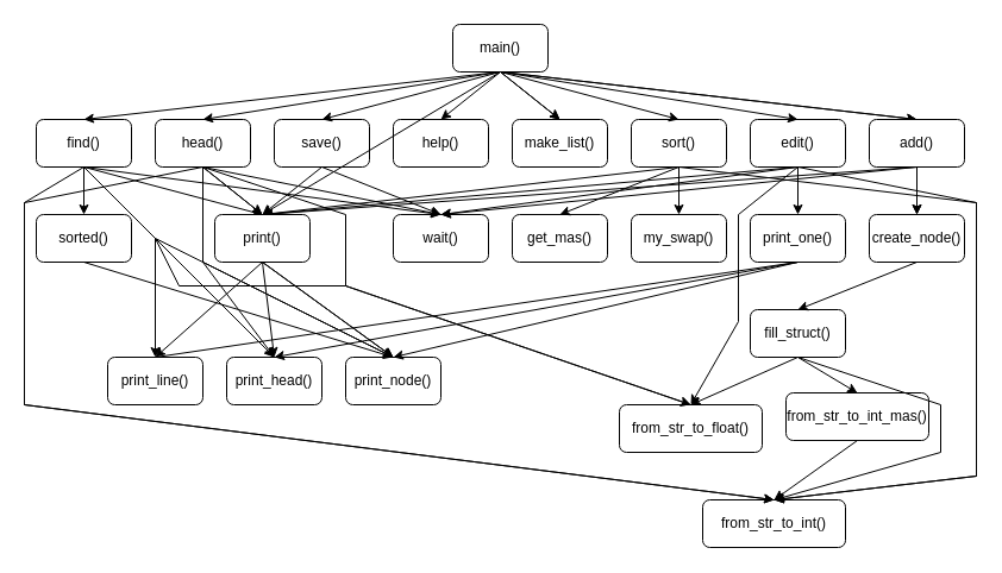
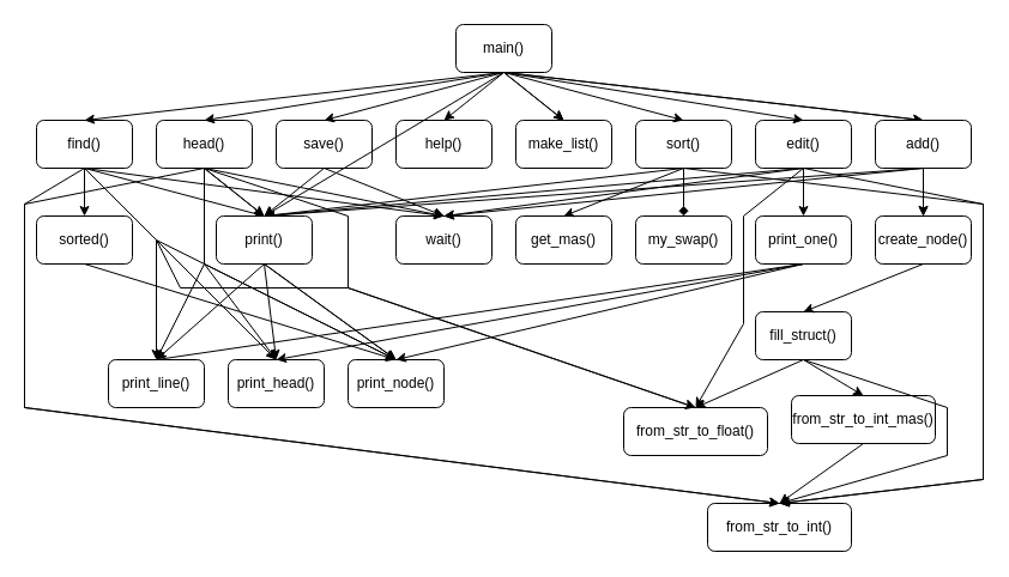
  <mxCell id="0" />
  <mxCell id="1" parent="0" />
  <mxCell id="2" value="main()" style="rounded=1;whiteSpace=wrap;html=1;" vertex="1" parent="1"><mxGeometry x="380" y="20" width="80" height="40" as="geometry" /></mxCell>
  <mxCell id="3" value="from_str_to_float()" style="rounded=1;whiteSpace=wrap;html=1;" vertex="1" parent="1"><mxGeometry x="520" y="340" width="120" height="40" as="geometry" /></mxCell>
  <mxCell id="4" value="from_str_to_int()" style="rounded=1;whiteSpace=wrap;html=1;" vertex="1" parent="1"><mxGeometry x="590" y="420" width="120" height="40" as="geometry" /></mxCell>
  <mxCell id="5" value="from_str_to_int_mas()" style="rounded=1;whiteSpace=wrap;html=1;" vertex="1" parent="1"><mxGeometry x="660" y="330" width="120" height="40" as="geometry" /></mxCell>
  <mxCell id="6" value="fill_struct()" style="rounded=1;whiteSpace=wrap;html=1;" vertex="1" parent="1"><mxGeometry x="630" y="260" width="80" height="40" as="geometry" /></mxCell>
  <mxCell id="7" value="create_node()" style="rounded=1;whiteSpace=wrap;html=1;" vertex="1" parent="1"><mxGeometry x="730" y="180" width="80" height="40" as="geometry" /></mxCell>
  <mxCell id="8" value="help()" style="rounded=1;whiteSpace=wrap;html=1;" vertex="1" parent="1"><mxGeometry x="330" y="100" width="80" height="40" as="geometry" /></mxCell>
  <mxCell id="9" value="wait()" style="rounded=1;whiteSpace=wrap;html=1;" vertex="1" parent="1"><mxGeometry x="330" y="180" width="80" height="40" as="geometry" /></mxCell>
  <mxCell id="10" value="print_line()" style="rounded=1;whiteSpace=wrap;html=1;" vertex="1" parent="1"><mxGeometry x="90" y="300" width="80" height="40" as="geometry" /></mxCell>
  <mxCell id="11" value="print_head()" style="rounded=1;whiteSpace=wrap;html=1;" vertex="1" parent="1"><mxGeometry x="190" y="300" width="80" height="40" as="geometry" /></mxCell>
  <mxCell id="12" value="print_node()" style="rounded=1;whiteSpace=wrap;html=1;" vertex="1" parent="1"><mxGeometry x="290" y="300" width="80" height="40" as="geometry" /></mxCell>
  <mxCell id="13" value="print_one()" style="rounded=1;whiteSpace=wrap;html=1;" vertex="1" parent="1"><mxGeometry x="630" y="180" width="80" height="40" as="geometry" /></mxCell>
  <mxCell id="14" value="sorted()" style="rounded=1;whiteSpace=wrap;html=1;" vertex="1" parent="1"><mxGeometry x="30" y="180" width="80" height="40" as="geometry" /></mxCell>
  <mxCell id="15" value="find()" style="rounded=1;whiteSpace=wrap;html=1;" vertex="1" parent="1"><mxGeometry x="30" y="100" width="80" height="40" as="geometry" /></mxCell>
  <mxCell id="16" value="get_mas()" style="rounded=1;whiteSpace=wrap;html=1;" vertex="1" parent="1"><mxGeometry x="430" y="180" width="80" height="40" as="geometry" /></mxCell>
  <mxCell id="17" value="my_swap()" style="rounded=1;whiteSpace=wrap;html=1;" vertex="1" parent="1"><mxGeometry x="530" y="180" width="80" height="40" as="geometry" /></mxCell>
  <mxCell id="18" value="sort()" style="rounded=1;whiteSpace=wrap;html=1;" vertex="1" parent="1"><mxGeometry x="530" y="100" width="80" height="40" as="geometry" /></mxCell>
  <mxCell id="19" value="edit()" style="rounded=1;whiteSpace=wrap;html=1;" vertex="1" parent="1"><mxGeometry x="630" y="100" width="80" height="40" as="geometry" /></mxCell>
  <mxCell id="20" value="head()" style="rounded=1;whiteSpace=wrap;html=1;" vertex="1" parent="1"><mxGeometry x="130" y="100" width="80" height="40" as="geometry" /></mxCell>
  <mxCell id="21" value="save()" style="rounded=1;whiteSpace=wrap;html=1;" vertex="1" parent="1"><mxGeometry x="230" y="100" width="80" height="40" as="geometry" /></mxCell>
  <mxCell id="22" value="" style="endArrow=classic;html=1;rounded=0;exitX=0.5;exitY=1;exitDx=0;exitDy=0;entryX=0.5;entryY=0;entryDx=0;entryDy=0;" edge="1" parent="1" source="2" target="74"><mxGeometry width="50" height="50" relative="1" as="geometry"><mxPoint x="370" y="200" as="sourcePoint" /><mxPoint x="420" y="110" as="targetPoint" /></mxGeometry></mxCell>
  <mxCell id="23" value="" style="endArrow=classic;html=1;rounded=0;exitX=0.5;exitY=1;exitDx=0;exitDy=0;entryX=0.5;entryY=0;entryDx=0;entryDy=0;" edge="1" parent="1" source="2" target="8"><mxGeometry width="50" height="50" relative="1" as="geometry"><mxPoint x="420" y="90" as="sourcePoint" /><mxPoint x="420" y="140" as="targetPoint" /></mxGeometry></mxCell>
  <mxCell id="24" value="" style="endArrow=classic;html=1;rounded=0;exitX=0.5;exitY=1;exitDx=0;exitDy=0;entryX=0.5;entryY=0;entryDx=0;entryDy=0;" edge="1" parent="1" source="76" target="7"><mxGeometry width="50" height="50" relative="1" as="geometry"><mxPoint x="580" y="160" as="sourcePoint" /><mxPoint x="580" y="210" as="targetPoint" /><Array as="points" /></mxGeometry></mxCell>
  <mxCell id="25" value="" style="endArrow=classic;html=1;rounded=0;exitX=0.5;exitY=1;exitDx=0;exitDy=0;entryX=0.5;entryY=0;entryDx=0;entryDy=0;" edge="1" parent="1" source="2" target="15"><mxGeometry width="50" height="50" relative="1" as="geometry"><mxPoint x="540" y="10" as="sourcePoint" /><mxPoint x="540" y="60" as="targetPoint" /></mxGeometry></mxCell>
  <mxCell id="26" value="" style="endArrow=classic;html=1;rounded=0;exitX=0.5;exitY=1;exitDx=0;exitDy=0;entryX=0.5;entryY=0;entryDx=0;entryDy=0;" edge="1" parent="1" source="2" target="20"><mxGeometry width="50" height="50" relative="1" as="geometry"><mxPoint x="520" y="-10" as="sourcePoint" /><mxPoint x="520" y="40" as="targetPoint" /></mxGeometry></mxCell>
  <mxCell id="27" value="" style="endArrow=classic;html=1;rounded=0;exitX=0.5;exitY=1;exitDx=0;exitDy=0;entryX=0.5;entryY=0;entryDx=0;entryDy=0;" edge="1" parent="1" source="2" target="18"><mxGeometry width="50" height="50" relative="1" as="geometry"><mxPoint x="540" y="-10" as="sourcePoint" /><mxPoint x="540" y="40" as="targetPoint" /></mxGeometry></mxCell>
  <mxCell id="28" value="" style="endArrow=classic;html=1;rounded=0;exitX=0.5;exitY=1;exitDx=0;exitDy=0;entryX=0.5;entryY=0;entryDx=0;entryDy=0;" edge="1" parent="1" source="2" target="19"><mxGeometry width="50" height="50" relative="1" as="geometry"><mxPoint x="490" y="20" as="sourcePoint" /><mxPoint x="520" y="50" as="targetPoint" /></mxGeometry></mxCell>
  <mxCell id="29" value="" style="endArrow=classic;html=1;rounded=0;exitX=0.5;exitY=1;exitDx=0;exitDy=0;entryX=0.5;entryY=0;entryDx=0;entryDy=0;" edge="1" parent="1" source="2" target="76"><mxGeometry width="50" height="50" relative="1" as="geometry"><mxPoint x="640" y="10" as="sourcePoint" /><mxPoint x="640" y="60" as="targetPoint" /></mxGeometry></mxCell>
  <mxCell id="30" value="" style="endArrow=classic;html=1;rounded=0;exitX=0.5;exitY=1;exitDx=0;exitDy=0;entryX=0.5;entryY=0;entryDx=0;entryDy=0;" edge="1" parent="1" source="2" target="21"><mxGeometry width="50" height="50" relative="1" as="geometry"><mxPoint x="630" y="20" as="sourcePoint" /><mxPoint x="630" y="70" as="targetPoint" /></mxGeometry></mxCell>
  <mxCell id="31" value="" style="endArrow=classic;html=1;rounded=0;exitX=0.5;exitY=1;exitDx=0;exitDy=0;entryX=0.5;entryY=0;entryDx=0;entryDy=0;" edge="1" parent="1" source="76" target="7"><mxGeometry width="50" height="50" relative="1" as="geometry"><mxPoint x="643" y="420" as="sourcePoint" /><mxPoint x="643" y="470" as="targetPoint" /></mxGeometry></mxCell>
  <mxCell id="32" value="" style="endArrow=classic;html=1;rounded=0;exitX=0.5;exitY=1;exitDx=0;exitDy=0;entryX=0.5;entryY=0;entryDx=0;entryDy=0;" edge="1" parent="1" source="15" target="14"><mxGeometry width="50" height="50" relative="1" as="geometry"><mxPoint x="253" y="350" as="sourcePoint" /><mxPoint x="253" y="400" as="targetPoint" /></mxGeometry></mxCell>
  <mxCell id="33" value="" style="endArrow=classic;html=1;rounded=0;exitX=0.5;exitY=1;exitDx=0;exitDy=0;entryX=0.5;entryY=0;entryDx=0;entryDy=0;" edge="1" parent="1" source="18" target="16"><mxGeometry width="50" height="50" relative="1" as="geometry"><mxPoint x="343" y="400" as="sourcePoint" /><mxPoint x="343" y="450" as="targetPoint" /></mxGeometry></mxCell>
- <mxCell id="34" value="" style="endArrow=classic;html=1;rounded=0;exitX=0.5;exitY=1;exitDx=0;exitDy=0;entryX=0.5;entryY=0;entryDx=0;entryDy=0;" edge="1" parent="1" source="18" target="17"><mxGeometry width="50" height="50" relative="1" as="geometry"><mxPoint x="423" y="380" as="sourcePoint" /><mxPoint x="423" y="430" as="targetPoint" /></mxGeometry></mxCell>
+ <mxCell id="34" value="" style="endArrow=diamond;html=1;rounded=0;exitX=0.5;exitY=1;exitDx=0;exitDy=0;entryX=0.5;entryY=0;entryDx=0;entryDy=0;" edge="1" parent="1" source="18" target="17"><mxGeometry width="50" height="50" relative="1" as="geometry"><mxPoint x="423" y="380" as="sourcePoint" /><mxPoint x="423" y="430" as="targetPoint" /></mxGeometry></mxCell>
  <mxCell id="35" value="" style="endArrow=classic;html=1;rounded=0;exitX=0.5;exitY=1;exitDx=0;exitDy=0;entryX=0.5;entryY=0;entryDx=0;entryDy=0;" edge="1" parent="1" source="5" target="4"><mxGeometry width="50" height="50" relative="1" as="geometry"><mxPoint x="630" y="420" as="sourcePoint" /><mxPoint x="630" y="470" as="targetPoint" /></mxGeometry></mxCell>
  <mxCell id="36" value="" style="endArrow=classic;html=1;rounded=0;exitX=0.5;exitY=1;exitDx=0;exitDy=0;entryX=0.5;entryY=0;entryDx=0;entryDy=0;" edge="1" parent="1" source="6" target="5"><mxGeometry width="50" height="50" relative="1" as="geometry"><mxPoint x="740" y="330" as="sourcePoint" /><mxPoint x="740" y="380" as="targetPoint" /></mxGeometry></mxCell>
  <mxCell id="37" value="" style="endArrow=classic;html=1;rounded=0;exitX=0.5;exitY=1;exitDx=0;exitDy=0;entryX=0.5;entryY=0;entryDx=0;entryDy=0;" edge="1" parent="1" source="6" target="4"><mxGeometry width="50" height="50" relative="1" as="geometry"><mxPoint x="950" y="370" as="sourcePoint" /><mxPoint x="980" y="470" as="targetPoint" /><Array as="points"><mxPoint x="790" y="340" /><mxPoint x="790" y="380" /></Array></mxGeometry></mxCell>
  <mxCell id="38" value="" style="endArrow=classic;html=1;rounded=0;exitX=0.5;exitY=1;exitDx=0;exitDy=0;entryX=0.5;entryY=0;entryDx=0;entryDy=0;" edge="1" parent="1" source="15" target="4"><mxGeometry width="50" height="50" relative="1" as="geometry"><mxPoint x="273" y="420" as="sourcePoint" /><mxPoint x="273" y="470" as="targetPoint" /><Array as="points"><mxPoint x="20" y="170" /><mxPoint x="20" y="340" /></Array></mxGeometry></mxCell>
  <mxCell id="39" value="" style="endArrow=classic;html=1;rounded=0;exitX=0.5;exitY=1;exitDx=0;exitDy=0;entryX=0.5;entryY=0;entryDx=0;entryDy=0;" edge="1" parent="1" source="18" target="4"><mxGeometry width="50" height="50" relative="1" as="geometry"><mxPoint x="433" y="450" as="sourcePoint" /><mxPoint x="433" y="500" as="targetPoint" /><Array as="points"><mxPoint x="820" y="170" /><mxPoint x="820" y="400" /></Array></mxGeometry></mxCell>
  <mxCell id="40" value="" style="endArrow=classic;html=1;rounded=0;exitX=0.5;exitY=1;exitDx=0;exitDy=0;entryX=0.5;entryY=0;entryDx=0;entryDy=0;" edge="1" parent="1" source="19" target="4"><mxGeometry width="50" height="50" relative="1" as="geometry"><mxPoint x="193" y="360" as="sourcePoint" /><mxPoint x="193" y="410" as="targetPoint" /><Array as="points"><mxPoint x="820" y="170" /><mxPoint x="820" y="400" /></Array></mxGeometry></mxCell>
  <mxCell id="41" value="" style="endArrow=classic;html=1;rounded=0;exitX=0.5;exitY=1;exitDx=0;exitDy=0;entryX=0.5;entryY=0;entryDx=0;entryDy=0;" edge="1" parent="1" source="20" target="4"><mxGeometry width="50" height="50" relative="1" as="geometry"><mxPoint x="203" y="400" as="sourcePoint" /><mxPoint x="203" y="450" as="targetPoint" /><Array as="points"><mxPoint x="20" y="170" /><mxPoint x="20" y="340" /></Array></mxGeometry></mxCell>
  <mxCell id="42" value="" style="endArrow=classic;html=1;rounded=0;exitX=0.5;exitY=1;exitDx=0;exitDy=0;entryX=0.5;entryY=0;entryDx=0;entryDy=0;" edge="1" parent="1" source="6" target="3"><mxGeometry width="50" height="50" relative="1" as="geometry"><mxPoint x="620" y="410" as="sourcePoint" /><mxPoint x="620" y="460" as="targetPoint" /></mxGeometry></mxCell>
  <mxCell id="43" value="" style="endArrow=classic;html=1;rounded=0;exitX=0.5;exitY=1;exitDx=0;exitDy=0;entryX=0.5;entryY=0;entryDx=0;entryDy=0;" edge="1" parent="1" source="15" target="3"><mxGeometry width="50" height="50" relative="1" as="geometry"><mxPoint x="303" y="440" as="sourcePoint" /><mxPoint x="303" y="490" as="targetPoint" /><Array as="points"><mxPoint x="130" y="200" /><mxPoint x="150" y="240" /><mxPoint x="290" y="240" /></Array></mxGeometry></mxCell>
  <mxCell id="44" value="" style="endArrow=classic;html=1;rounded=0;exitX=0.5;exitY=1;exitDx=0;exitDy=0;entryX=0.5;entryY=0;entryDx=0;entryDy=0;" edge="1" parent="1" source="19" target="3"><mxGeometry width="50" height="50" relative="1" as="geometry"><mxPoint x="263" y="430" as="sourcePoint" /><mxPoint x="263" y="480" as="targetPoint" /><Array as="points"><mxPoint x="620" y="180" /><mxPoint x="620" y="270" /></Array></mxGeometry></mxCell>
  <mxCell id="45" value="" style="endArrow=classic;html=1;rounded=0;exitX=0.5;exitY=1;exitDx=0;exitDy=0;entryX=0.5;entryY=0;entryDx=0;entryDy=0;" edge="1" parent="1" source="20" target="3"><mxGeometry width="50" height="50" relative="1" as="geometry"><mxPoint x="223" y="420" as="sourcePoint" /><mxPoint x="223" y="470" as="targetPoint" /><Array as="points"><mxPoint x="290" y="180" /><mxPoint x="290" y="240" /></Array></mxGeometry></mxCell>
  <mxCell id="46" value="" style="endArrow=classic;html=1;rounded=0;exitX=0.5;exitY=1;exitDx=0;exitDy=0;entryX=0.5;entryY=0;entryDx=0;entryDy=0;" edge="1" parent="1" source="7" target="6"><mxGeometry width="50" height="50" relative="1" as="geometry"><mxPoint x="570" y="400" as="sourcePoint" /><mxPoint x="570" y="450" as="targetPoint" /></mxGeometry></mxCell>
  <mxCell id="47" value="" style="endArrow=classic;html=1;rounded=0;exitX=0.5;exitY=1;exitDx=0;exitDy=0;entryX=0.5;entryY=0;entryDx=0;entryDy=0;" edge="1" parent="1" source="15" target="9"><mxGeometry width="50" height="50" relative="1" as="geometry"><mxPoint x="93" y="290" as="sourcePoint" /><mxPoint x="93" y="340" as="targetPoint" /></mxGeometry></mxCell>
  <mxCell id="48" value="" style="endArrow=classic;html=1;rounded=0;exitX=0.5;exitY=1;exitDx=0;exitDy=0;entryX=0.5;entryY=0;entryDx=0;entryDy=0;" edge="1" parent="1" source="76" target="9"><mxGeometry width="50" height="50" relative="1" as="geometry"><mxPoint x="163" y="370" as="sourcePoint" /><mxPoint x="163" y="420" as="targetPoint" /></mxGeometry></mxCell>
  <mxCell id="49" value="" style="endArrow=classic;html=1;rounded=0;exitX=0.5;exitY=1;exitDx=0;exitDy=0;entryX=0.5;entryY=0;entryDx=0;entryDy=0;" edge="1" parent="1" source="19" target="9"><mxGeometry width="50" height="50" relative="1" as="geometry"><mxPoint x="293" y="390" as="sourcePoint" /><mxPoint x="293" y="440" as="targetPoint" /></mxGeometry></mxCell>
  <mxCell id="50" value="" style="endArrow=classic;html=1;rounded=0;exitX=0.5;exitY=1;exitDx=0;exitDy=0;entryX=0.5;entryY=0;entryDx=0;entryDy=0;" edge="1" parent="1" source="20" target="9"><mxGeometry width="50" height="50" relative="1" as="geometry"><mxPoint x="243" y="420" as="sourcePoint" /><mxPoint x="243" y="470" as="targetPoint" /></mxGeometry></mxCell>
  <mxCell id="51" value="" style="endArrow=classic;html=1;rounded=0;exitX=0.5;exitY=1;exitDx=0;exitDy=0;entryX=0.5;entryY=0;entryDx=0;entryDy=0;" edge="1" parent="1" source="21" target="9"><mxGeometry width="50" height="50" relative="1" as="geometry"><mxPoint x="173" y="420" as="sourcePoint" /><mxPoint x="173" y="470" as="targetPoint" /></mxGeometry></mxCell>
  <mxCell id="52" value="" style="endArrow=none;html=1;rounded=0;exitX=0.5;exitY=1;exitDx=0;exitDy=0;entryX=0.5;entryY=0;entryDx=0;entryDy=0;" edge="1" parent="1" source="13" target="10"><mxGeometry width="50" height="50" relative="1" as="geometry"><mxPoint x="190" y="490" as="sourcePoint" /><mxPoint x="190" y="540" as="targetPoint" /></mxGeometry></mxCell>
  <mxCell id="53" value="" style="endArrow=classic;html=1;rounded=0;exitX=0.5;exitY=1;exitDx=0;exitDy=0;entryX=0.5;entryY=0;entryDx=0;entryDy=0;" edge="1" parent="1" source="78" target="10"><mxGeometry width="50" height="50" relative="1" as="geometry"><mxPoint x="380" y="480" as="sourcePoint" /><mxPoint x="380" y="530" as="targetPoint" /></mxGeometry></mxCell>
  <mxCell id="54" value="" style="endArrow=classic;html=1;rounded=0;exitX=0.5;exitY=1;exitDx=0;exitDy=0;entryX=0.5;entryY=0;entryDx=0;entryDy=0;" edge="1" parent="1" source="13" target="11"><mxGeometry width="50" height="50" relative="1" as="geometry"><mxPoint x="250" y="470" as="sourcePoint" /><mxPoint x="250" y="520" as="targetPoint" /></mxGeometry></mxCell>
  <mxCell id="55" value="" style="endArrow=classic;html=1;rounded=0;exitX=0.5;exitY=1;exitDx=0;exitDy=0;entryX=0.5;entryY=0;entryDx=0;entryDy=0;" edge="1" parent="1" source="13" target="12"><mxGeometry width="50" height="50" relative="1" as="geometry"><mxPoint x="360" y="610" as="sourcePoint" /><mxPoint x="360" y="660" as="targetPoint" /></mxGeometry></mxCell>
  <mxCell id="56" value="" style="endArrow=classic;html=1;rounded=0;exitX=0.5;exitY=1;exitDx=0;exitDy=0;entryX=0.5;entryY=0;entryDx=0;entryDy=0;" edge="1" parent="1" source="78" target="11"><mxGeometry width="50" height="50" relative="1" as="geometry"><mxPoint x="320" y="635" as="sourcePoint" /><mxPoint x="320" y="685" as="targetPoint" /></mxGeometry></mxCell>
  <mxCell id="57" value="" style="endArrow=classic;html=1;rounded=0;exitX=0.5;exitY=1;exitDx=0;exitDy=0;entryX=0.5;entryY=0;entryDx=0;entryDy=0;" edge="1" parent="1" source="78" target="12"><mxGeometry width="50" height="50" relative="1" as="geometry"><mxPoint x="370" y="575" as="sourcePoint" /><mxPoint x="370" y="625" as="targetPoint" /></mxGeometry></mxCell>
  <mxCell id="58" value="" style="endArrow=classic;html=1;rounded=0;exitX=0.5;exitY=1;exitDx=0;exitDy=0;entryX=0.5;entryY=0;entryDx=0;entryDy=0;" edge="1" parent="1" source="15" target="10"><mxGeometry width="50" height="50" relative="1" as="geometry"><mxPoint x="383" y="370" as="sourcePoint" /><mxPoint x="383" y="420" as="targetPoint" /><Array as="points"><mxPoint x="130" y="200" /></Array></mxGeometry></mxCell>
+ <mxCell id="59" value="" style="endArrow=classic;html=1;rounded=0;exitX=0.5;exitY=1;exitDx=0;exitDy=0;entryX=0.5;entryY=0;entryDx=0;entryDy=0;" edge="1" parent="1" source="20" target="10"><mxGeometry width="50" height="50" relative="1" as="geometry"><mxPoint x="193" y="390" as="sourcePoint" /><mxPoint x="193" y="440" as="targetPoint" /><Array as="points"><mxPoint x="170" y="220" /></Array></mxGeometry></mxCell>
  <mxCell id="60" value="" style="endArrow=classic;html=1;rounded=0;exitX=0.5;exitY=1;exitDx=0;exitDy=0;entryX=0.5;entryY=0;entryDx=0;entryDy=0;" edge="1" parent="1" source="20" target="11"><mxGeometry width="50" height="50" relative="1" as="geometry"><mxPoint x="333" y="440" as="sourcePoint" /><mxPoint x="333" y="490" as="targetPoint" /><Array as="points"><mxPoint x="170" y="220" /></Array></mxGeometry></mxCell>
  <mxCell id="61" value="" style="endArrow=classic;html=1;rounded=0;exitX=0.5;exitY=1;exitDx=0;exitDy=0;entryX=0.5;entryY=0;entryDx=0;entryDy=0;" edge="1" parent="1" source="15" target="11"><mxGeometry width="50" height="50" relative="1" as="geometry"><mxPoint x="283" y="460" as="sourcePoint" /><mxPoint x="283" y="510" as="targetPoint" /><Array as="points" /></mxGeometry></mxCell>
  <mxCell id="62" value="" style="endArrow=classic;html=1;rounded=0;exitX=0.5;exitY=1;exitDx=0;exitDy=0;entryX=0.5;entryY=0;entryDx=0;entryDy=0;" edge="1" parent="1" source="14" target="12"><mxGeometry width="50" height="50" relative="1" as="geometry"><mxPoint x="560" y="380" as="sourcePoint" /><mxPoint x="610" y="540" as="targetPoint" /></mxGeometry></mxCell>
  <mxCell id="63" value="" style="endArrow=classic;html=1;rounded=0;exitX=0.5;exitY=1;exitDx=0;exitDy=0;entryX=0.5;entryY=0;entryDx=0;entryDy=0;" edge="1" parent="1" source="15" target="12"><mxGeometry width="50" height="50" relative="1" as="geometry"><mxPoint x="173" y="410" as="sourcePoint" /><mxPoint x="173" y="460" as="targetPoint" /><Array as="points"><mxPoint x="130" y="200" /></Array></mxGeometry></mxCell>
  <mxCell id="64" value="" style="endArrow=classic;html=1;rounded=0;exitX=0.5;exitY=1;exitDx=0;exitDy=0;entryX=0.5;entryY=0;entryDx=0;entryDy=0;" edge="1" parent="1" source="78" target="12"><mxGeometry width="50" height="50" relative="1" as="geometry"><mxPoint x="383" y="470" as="sourcePoint" /><mxPoint x="383" y="520" as="targetPoint" /></mxGeometry></mxCell>
  <mxCell id="65" value="" style="endArrow=classic;html=1;rounded=0;exitX=0.5;exitY=1;exitDx=0;exitDy=0;entryX=0.5;entryY=0;entryDx=0;entryDy=0;" edge="1" parent="1" source="19" target="13"><mxGeometry width="50" height="50" relative="1" as="geometry"><mxPoint x="73" y="380" as="sourcePoint" /><mxPoint x="73" y="430" as="targetPoint" /></mxGeometry></mxCell>
  <mxCell id="66" value="" style="endArrow=classic;html=1;rounded=0;exitX=0.5;exitY=1;exitDx=0;exitDy=0;entryX=0.5;entryY=0;entryDx=0;entryDy=0;" edge="1" parent="1" source="2" target="78"><mxGeometry width="50" height="50" relative="1" as="geometry"><mxPoint x="130" y="310" as="sourcePoint" /><mxPoint x="130" y="360" as="targetPoint" /></mxGeometry></mxCell>
  <mxCell id="67" value="" style="endArrow=classic;html=1;rounded=0;exitX=0.5;exitY=1;exitDx=0;exitDy=0;entryX=0.5;entryY=0;entryDx=0;entryDy=0;" edge="1" parent="1" source="15" target="78"><mxGeometry width="50" height="50" relative="1" as="geometry"><mxPoint x="133" y="380" as="sourcePoint" /><mxPoint x="133" y="430" as="targetPoint" /></mxGeometry></mxCell>
  <mxCell id="68" value="" style="endArrow=classic;html=1;rounded=0;exitX=0.5;exitY=1;exitDx=0;exitDy=0;entryX=0.5;entryY=0;entryDx=0;entryDy=0;" edge="1" parent="1" source="18" target="78"><mxGeometry width="50" height="50" relative="1" as="geometry"><mxPoint x="163" y="450" as="sourcePoint" /><mxPoint x="163" y="500" as="targetPoint" /></mxGeometry></mxCell>
  <mxCell id="69" value="" style="endArrow=classic;html=1;rounded=0;exitX=0.5;exitY=1;exitDx=0;exitDy=0;entryX=0.5;entryY=0;entryDx=0;entryDy=0;" edge="1" parent="1" source="76" target="78"><mxGeometry width="50" height="50" relative="1" as="geometry"><mxPoint x="143" y="410" as="sourcePoint" /><mxPoint x="143" y="460" as="targetPoint" /></mxGeometry></mxCell>
  <mxCell id="70" value="" style="endArrow=classic;html=1;rounded=0;exitX=0.5;exitY=1;exitDx=0;exitDy=0;entryX=0.5;entryY=0;entryDx=0;entryDy=0;" edge="1" parent="1" source="19" target="78"><mxGeometry width="50" height="50" relative="1" as="geometry"><mxPoint x="93" y="400" as="sourcePoint" /><mxPoint x="93" y="450" as="targetPoint" /></mxGeometry></mxCell>
  <mxCell id="71" value="" style="endArrow=classic;html=1;rounded=0;exitX=0.5;exitY=1;exitDx=0;exitDy=0;entryX=0.5;entryY=0;entryDx=0;entryDy=0;" edge="1" parent="1" source="20" target="78"><mxGeometry width="50" height="50" relative="1" as="geometry"><mxPoint x="123" y="440" as="sourcePoint" /><mxPoint x="123" y="490" as="targetPoint" /></mxGeometry></mxCell>
  <mxCell id="72" value="" style="endArrow=classic;html=1;rounded=0;exitX=0.5;exitY=1;exitDx=0;exitDy=0;entryX=0.5;entryY=0;entryDx=0;entryDy=0;" edge="1" parent="1" source="21" target="78"><mxGeometry width="50" height="50" relative="1" as="geometry"><mxPoint x="123" y="410" as="sourcePoint" /><mxPoint x="123" y="460" as="targetPoint" /></mxGeometry></mxCell>
  <mxCell id="73" value="" style="endArrow=classic;html=1;rounded=0;exitX=0.5;exitY=1;exitDx=0;exitDy=0;entryX=0.5;entryY=0;entryDx=0;entryDy=0;" edge="1" parent="1" source="2" target="74"><mxGeometry width="50" height="50" relative="1" as="geometry"><mxPoint x="420" y="60" as="sourcePoint" /><mxPoint x="573" y="220" as="targetPoint" /></mxGeometry></mxCell>
  <mxCell id="74" value="make_list()" style="rounded=1;whiteSpace=wrap;html=1;" vertex="1" parent="1"><mxGeometry x="430" y="100" width="80" height="40" as="geometry" /></mxCell>
  <mxCell id="75" value="" style="endArrow=classic;html=1;rounded=0;exitX=0.5;exitY=1;exitDx=0;exitDy=0;entryX=0.5;entryY=0;entryDx=0;entryDy=0;" edge="1" parent="1" source="2" target="76"><mxGeometry width="50" height="50" relative="1" as="geometry"><mxPoint x="420" y="60" as="sourcePoint" /><mxPoint x="2000" y="300" as="targetPoint" /><Array as="points" /></mxGeometry></mxCell>
  <mxCell id="76" value="add()" style="rounded=1;whiteSpace=wrap;html=1;" vertex="1" parent="1"><mxGeometry x="730" y="100" width="80" height="40" as="geometry" /></mxCell>
  <mxCell id="77" value="" style="endArrow=classic;html=1;rounded=0;exitX=0.5;exitY=1;exitDx=0;exitDy=0;entryX=0.5;entryY=0;entryDx=0;entryDy=0;" edge="1" parent="1" source="20" target="78"><mxGeometry width="50" height="50" relative="1" as="geometry"><mxPoint x="170" y="140" as="sourcePoint" /><mxPoint x="410" y="340" as="targetPoint" /></mxGeometry></mxCell>
  <mxCell id="78" value="print()" style="rounded=1;whiteSpace=wrap;html=1;" vertex="1" parent="1"><mxGeometry x="180" y="180" width="80" height="40" as="geometry" /></mxCell>
  <mxCell id="79" value="" style="endArrow=classic;html=1;rounded=0;entryX=0.5;entryY=0;entryDx=0;entryDy=0;exitX=0.5;exitY=1;exitDx=0;exitDy=0;" edge="1" parent="1" source="20" target="12"><mxGeometry width="50" height="50" relative="1" as="geometry"><mxPoint x="150" y="180" as="sourcePoint" /><mxPoint x="160" y="510" as="targetPoint" /><Array as="points"><mxPoint x="170" y="220" /></Array></mxGeometry></mxCell>
